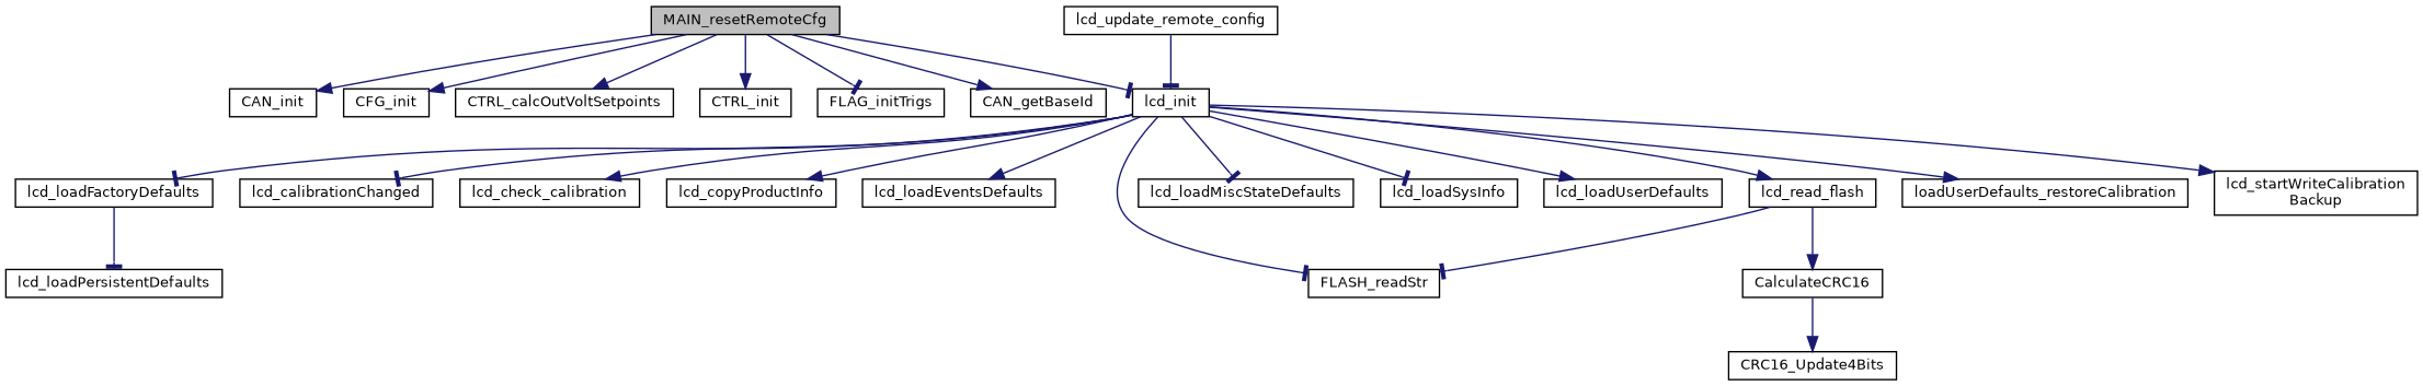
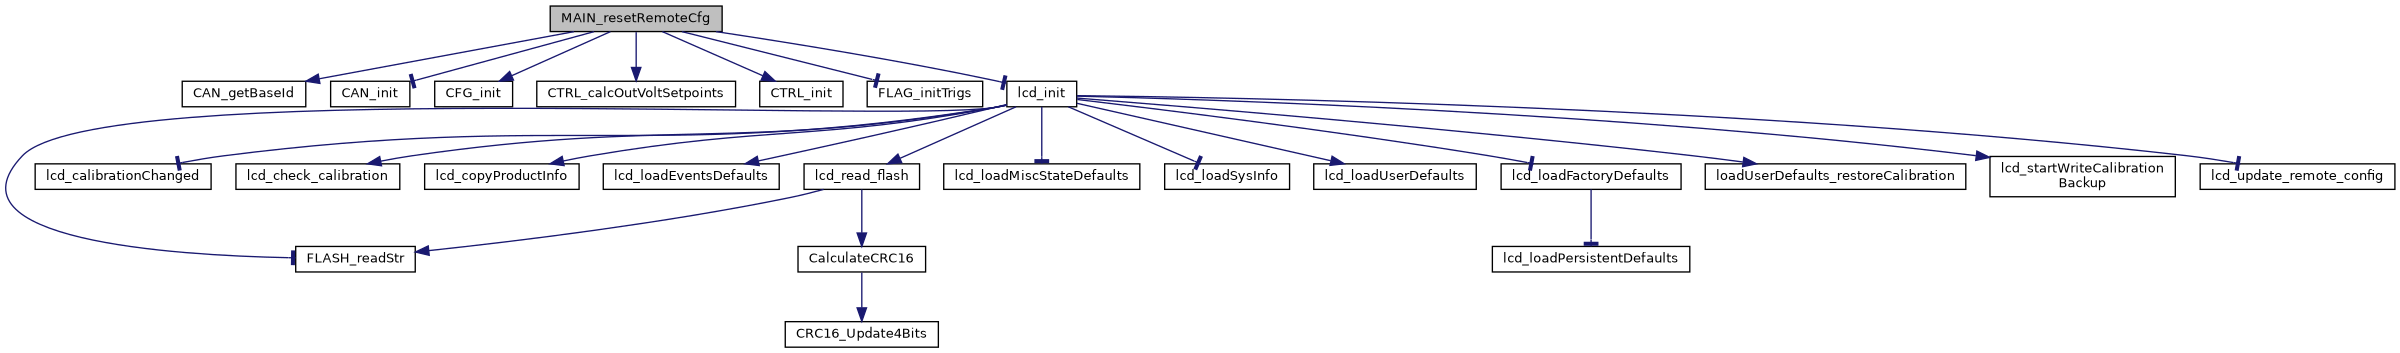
  digraph {
    rankdir=TB
    node [color=black fillcolor=white fontname=Helvetica fontsize=10 shape=record style=filled]
    edge [arrowhead=normal color=midnightblue fontname=Helvetica fontsize=10 labelfontname=Helvetica labelfontsize=10 style=solid]
    n1 [fillcolor=grey75 fontcolor=black height=0.2 label=MAIN_resetRemoteCfg width=0.4]
    n2 [height=0.2 label=CAN_getBaseId width=0.4]
    n3 [height=0.2 label=CAN_init width=0.4]
    n4 [height=0.2 label=CFG_init width=0.4]
    n5 [height=0.2 label=CTRL_calcOutVoltSetpoints width=0.4]
    n6 [height=0.2 label=CTRL_init width=0.4]
    n7 [height=0.2 label=FLAG_initTrigs width=0.4]
    n8 [height=0.2 label=lcd_init width=0.4]
    n9 [height=0.2 label=FLASH_readStr width=0.4]
    n10 [height=0.2 label=lcd_calibrationChanged width=0.4]
    n11 [height=0.2 label=lcd_check_calibration width=0.4]
    n12 [height=0.2 label=lcd_copyProductInfo width=0.4]
    n13 [height=0.2 label=lcd_loadEventsDefaults width=0.4]
    n14 [height=0.2 label=lcd_loadFactoryDefaults width=0.4]
    n15 [height=0.2 label=lcd_loadMiscStateDefaults width=0.4]
    n16 [height=0.2 label=lcd_loadSysInfo width=0.4]
    n17 [height=0.2 label=lcd_loadUserDefaults width=0.4]
    n18 [height=0.2 label=lcd_read_flash width=0.4]
    n19 [height=0.2 label=loadUserDefaults_restoreCalibration width=0.4]
    n20 [height=0.2 label="lcd_startWriteCalibration\lBackup" width=0.4]
    n21 [height=0.2 label=lcd_update_remote_config width=0.4]
    n22 [height=0.2 label=lcd_loadPersistentDefaults width=0.4]
    n23 [height=0.2 label=CalculateCRC16 width=0.4]
    n24 [height=0.2 label=CRC16_Update4Bits width=0.4]
    n1 -> n2
-   n1 -> n3
+   n1 -> n3 [arrowhead=tee]
    n1 -> n4
    n1 -> n5
    n1 -> n6
    n1 -> n7 [arrowhead=tee]
    n1 -> n8 [arrowhead=tee]
    n8 -> n9 [arrowhead=tee]
    n8 -> n10 [arrowhead=tee]
    n8 -> n11
    n8 -> n12
    n8 -> n13
    n8 -> n14 [arrowhead=tee]
    n8 -> n15 [arrowhead=tee]
    n8 -> n16 [arrowhead=tee]
    n8 -> n17
    n8 -> n18
    n8 -> n19
    n8 -> n20
-   n21 -> n8 [arrowhead=tee]
+   n8 -> n21 [arrowhead=tee]
    n14 -> n22 [arrowhead=tee]
-   n18 -> n9 [arrowhead=tee]
+   n18 -> n9
    n18 -> n23
    n23 -> n24
  }
